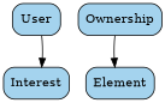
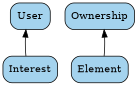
  digraph {
    rankdir=TB
    node [fillcolor=lightskyblue2 shape=box style="filled,rounded"]
    User
    Interest
    Ownership
    Element
-   Interest -> User [dir=back]
-   Ownership -> Element
+   User -> Interest [dir=back]
+   Element -> Ownership
  }
